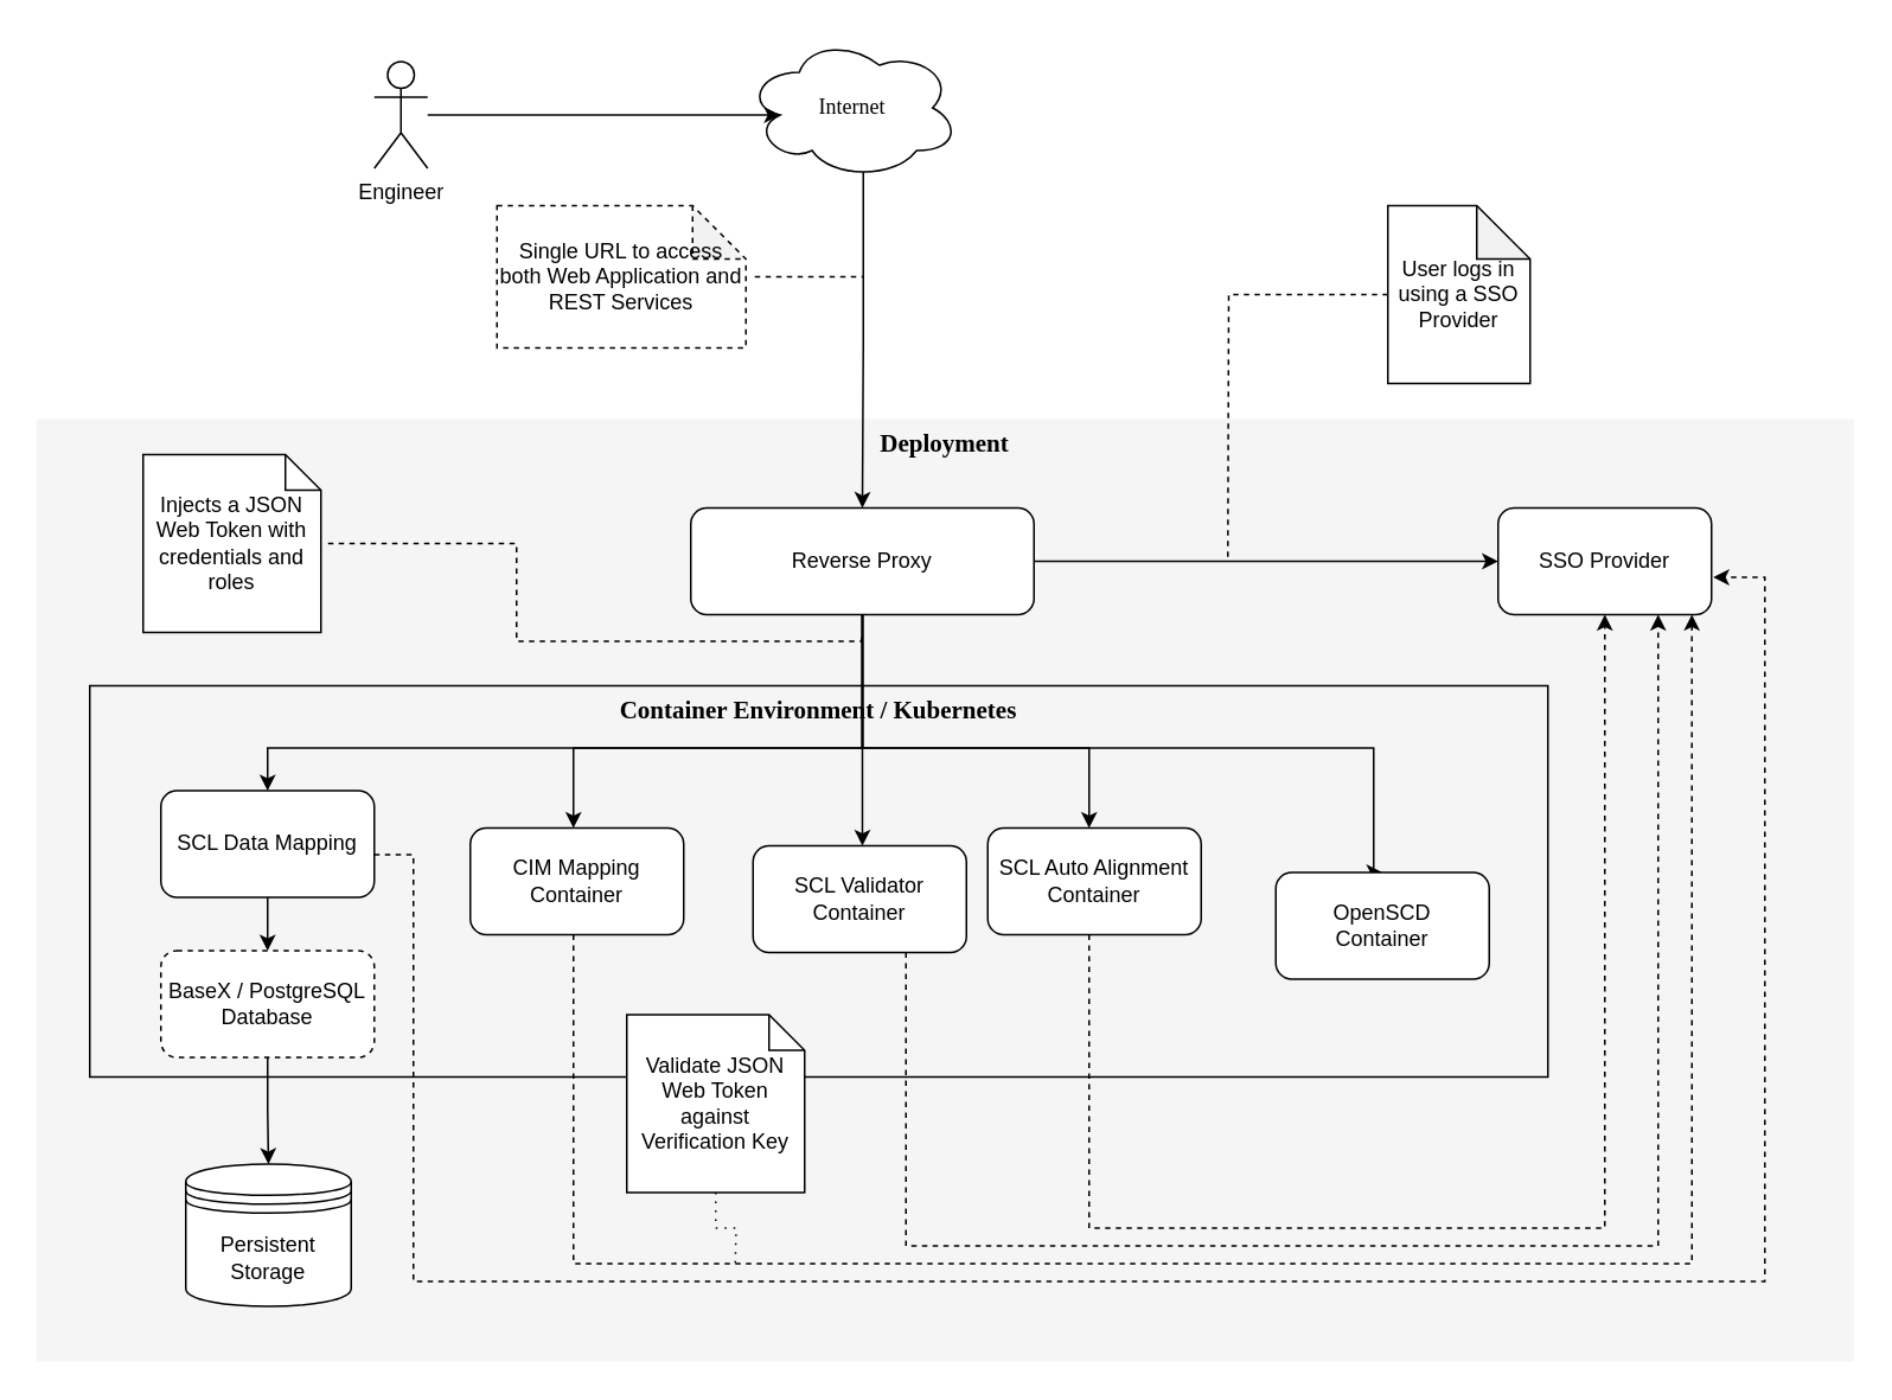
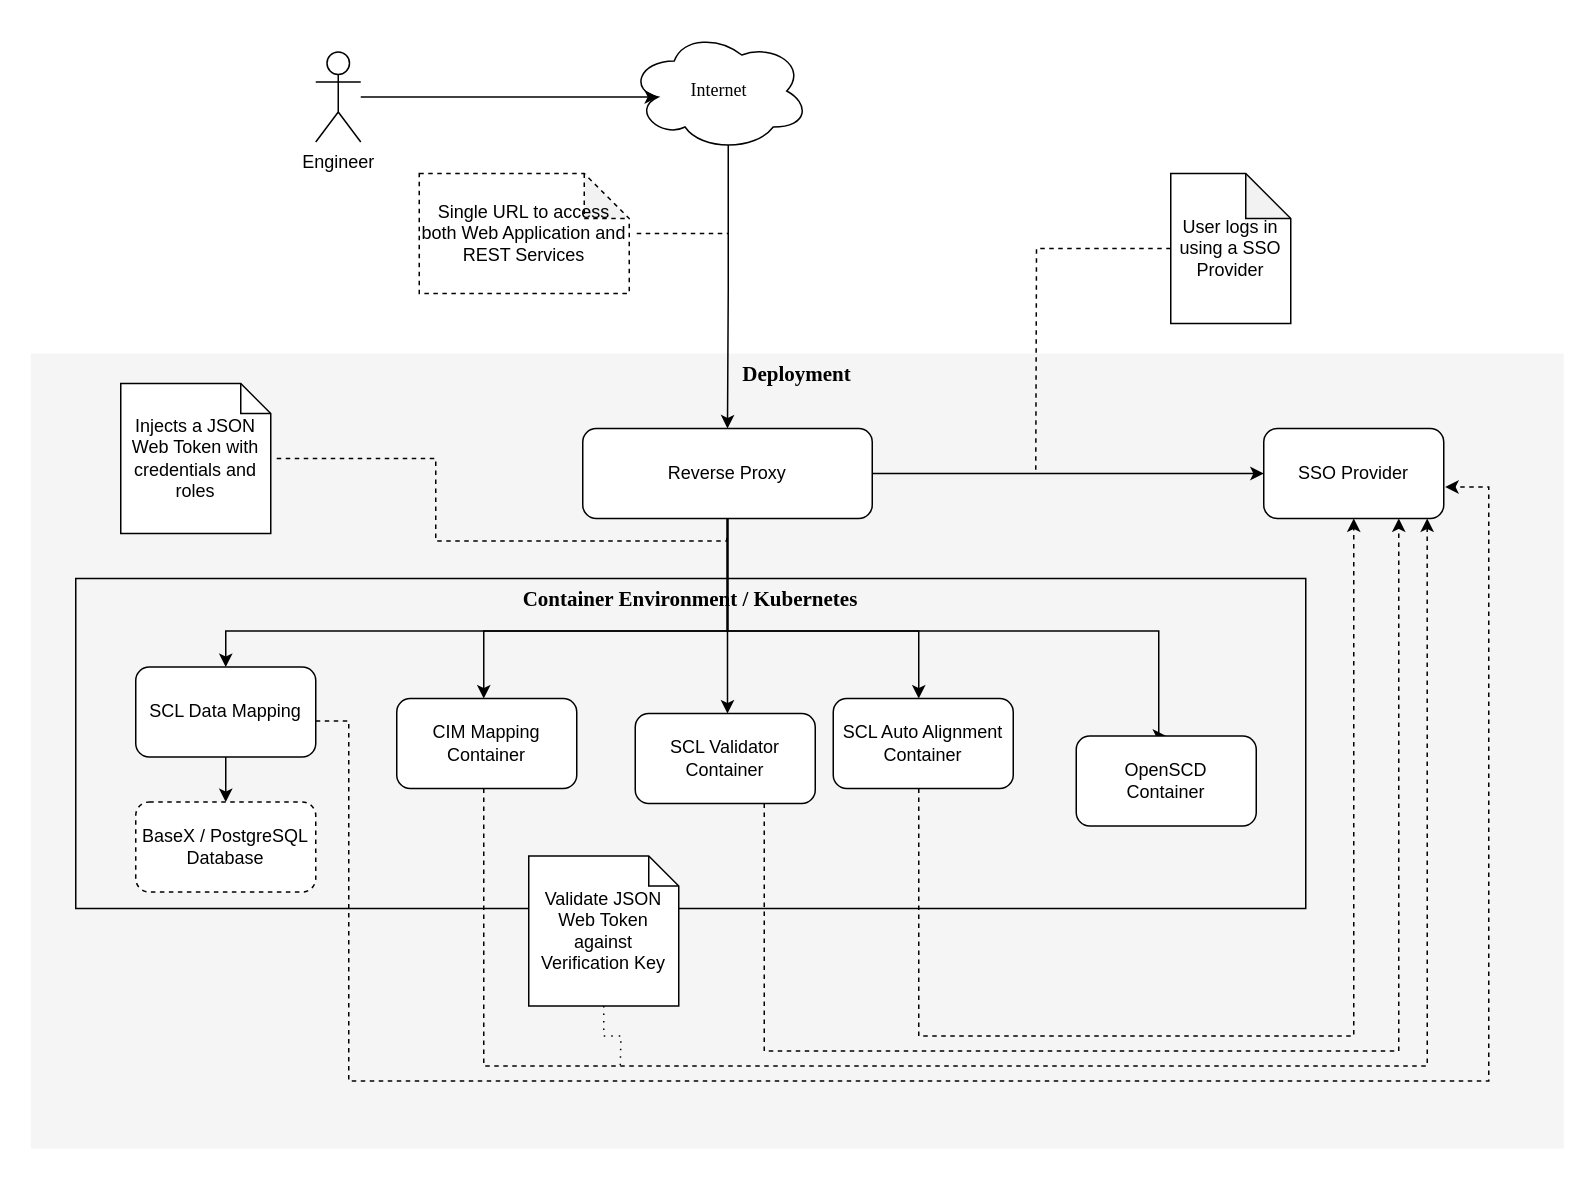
  <mxCell id="0" />
  <mxCell id="1" parent="0" />
  <mxCell id="2" value="Deployment" style="whiteSpace=wrap;html=1;rounded=0;shadow=0;comic=0;strokeWidth=1;fontFamily=Verdana;fontSize=14;fillColor=#f5f5f5;strokeColor=none;fontStyle=1;verticalAlign=top;" parent="1" vertex="1"><mxGeometry x="20" y="235" width="1022" height="530" as="geometry" /></mxCell>
  <mxCell id="3" value="Container Environment / Kubernetes" style="whiteSpace=wrap;html=1;rounded=0;shadow=0;comic=0;strokeWidth=1;fontFamily=Verdana;fontSize=14;fillColor=#f5f5f5;strokeColor=default;fontStyle=1;verticalAlign=top;" parent="1" vertex="1"><mxGeometry x="50" y="385" width="820" height="220" as="geometry" /></mxCell>
  <mxCell id="4" style="edgeStyle=orthogonalEdgeStyle;rounded=0;orthogonalLoop=1;jettySize=auto;html=1;exitX=0.55;exitY=0.95;exitDx=0;exitDy=0;exitPerimeter=0;" parent="1" source="5" target="11" edge="1"><mxGeometry relative="1" as="geometry" /></mxCell>
  <mxCell id="5" value="Internet" style="ellipse;shape=cloud;whiteSpace=wrap;html=1;rounded=0;shadow=0;comic=0;strokeWidth=1;fontFamily=Verdana;fontSize=12;" parent="1" vertex="1"><mxGeometry x="419" y="20" width="120" height="80" as="geometry" /></mxCell>
  <mxCell id="6" style="edgeStyle=orthogonalEdgeStyle;rounded=0;orthogonalLoop=1;jettySize=auto;html=1;entryX=0.16;entryY=0.55;entryDx=0;entryDy=0;entryPerimeter=0;" parent="1" source="7" target="5" edge="1"><mxGeometry relative="1" as="geometry" /></mxCell>
  <mxCell id="7" value="Engineer" style="shape=umlActor;verticalLabelPosition=bottom;verticalAlign=top;html=1;outlineConnect=0;" parent="1" vertex="1"><mxGeometry x="210" y="34" width="30" height="60" as="geometry" /></mxCell>
  <mxCell id="8" style="edgeStyle=orthogonalEdgeStyle;rounded=0;orthogonalLoop=1;jettySize=auto;html=1;" parent="1" source="11" target="12" edge="1"><mxGeometry relative="1" as="geometry" /></mxCell>
  <mxCell id="9" style="edgeStyle=orthogonalEdgeStyle;rounded=0;orthogonalLoop=1;jettySize=auto;html=1;" parent="1" source="11" target="21" edge="1"><mxGeometry relative="1" as="geometry"><Array as="points"><mxPoint x="485" y="420" /><mxPoint x="150" y="420" /></Array></mxGeometry></mxCell>
  <mxCell id="10" style="edgeStyle=orthogonalEdgeStyle;rounded=0;orthogonalLoop=1;jettySize=auto;html=1;entryX=0.5;entryY=0;entryDx=0;entryDy=0;endArrow=classic;endFill=1;" parent="1" source="11" target="36" edge="1"><mxGeometry relative="1" as="geometry"><Array as="points"><mxPoint x="485" y="420" /><mxPoint x="772" y="420" /></Array></mxGeometry></mxCell>
  <mxCell id="11" value="Reverse Proxy" style="rounded=1;whiteSpace=wrap;html=1;" parent="1" vertex="1"><mxGeometry x="388" y="285" width="193" height="60" as="geometry" /></mxCell>
  <mxCell id="12" value="SSO Provider" style="rounded=1;whiteSpace=wrap;html=1;" parent="1" vertex="1"><mxGeometry x="842" y="285" width="120" height="60" as="geometry" /></mxCell>
  <mxCell id="13" style="edgeStyle=orthogonalEdgeStyle;rounded=0;orthogonalLoop=1;jettySize=auto;html=1;dashed=1;entryX=0.5;entryY=1;entryDx=0;entryDy=0;" parent="1" source="14" target="12" edge="1"><mxGeometry relative="1" as="geometry"><Array as="points"><mxPoint x="612" y="690" /><mxPoint x="902" y="690" /></Array></mxGeometry></mxCell>
  <mxCell id="14" value="SCL Auto Alignment Container" style="rounded=1;whiteSpace=wrap;html=1;strokeColor=default;" parent="1" vertex="1"><mxGeometry x="555" y="465" width="120" height="60" as="geometry" /></mxCell>
  <mxCell id="15" style="edgeStyle=orthogonalEdgeStyle;rounded=0;orthogonalLoop=1;jettySize=auto;html=1;entryX=0.908;entryY=1;entryDx=0;entryDy=0;entryPerimeter=0;dashed=1;" parent="1" source="16" target="12" edge="1"><mxGeometry relative="1" as="geometry"><Array as="points"><mxPoint x="322" y="710" /><mxPoint x="951" y="710" /></Array></mxGeometry></mxCell>
  <mxCell id="16" value="CIM Mapping Container" style="rounded=1;whiteSpace=wrap;html=1;strokeColor=default;" parent="1" vertex="1"><mxGeometry x="264" y="465" width="120" height="60" as="geometry" /></mxCell>
  <mxCell id="17" style="edgeStyle=orthogonalEdgeStyle;rounded=0;orthogonalLoop=1;jettySize=auto;html=1;entryX=0.75;entryY=1;entryDx=0;entryDy=0;dashed=1;" parent="1" source="18" target="12" edge="1"><mxGeometry relative="1" as="geometry"><Array as="points"><mxPoint x="509" y="700" /><mxPoint x="932" y="700" /></Array></mxGeometry></mxCell>
  <mxCell id="18" value="SCL Validator Container" style="rounded=1;whiteSpace=wrap;html=1;strokeColor=default;" parent="1" vertex="1"><mxGeometry x="423" y="475" width="120" height="60" as="geometry" /></mxCell>
  <mxCell id="19" style="edgeStyle=orthogonalEdgeStyle;rounded=0;orthogonalLoop=1;jettySize=auto;html=1;entryX=0.5;entryY=0;entryDx=0;entryDy=0;" parent="1" source="21" target="31" edge="1"><mxGeometry relative="1" as="geometry" /></mxCell>
  <mxCell id="20" style="edgeStyle=orthogonalEdgeStyle;rounded=0;orthogonalLoop=1;jettySize=auto;html=1;dashed=1;entryX=1.008;entryY=0.65;entryDx=0;entryDy=0;entryPerimeter=0;" parent="1" source="21" target="12" edge="1"><mxGeometry relative="1" as="geometry"><Array as="points"><mxPoint x="232" y="480" /><mxPoint x="232" y="720" /><mxPoint x="992" y="720" /><mxPoint x="992" y="324" /></Array></mxGeometry></mxCell>
  <mxCell id="21" value="SCL Data Mapping" style="rounded=1;whiteSpace=wrap;html=1;strokeColor=default;" parent="1" vertex="1"><mxGeometry x="90" y="444" width="120" height="60" as="geometry" /></mxCell>
  <mxCell id="22" style="edgeStyle=orthogonalEdgeStyle;rounded=0;orthogonalLoop=1;jettySize=auto;html=1;" parent="1" source="11" target="16" edge="1"><mxGeometry relative="1" as="geometry"><Array as="points"><mxPoint x="485" y="420" /><mxPoint x="322" y="420" /></Array></mxGeometry></mxCell>
  <mxCell id="23" style="edgeStyle=orthogonalEdgeStyle;rounded=0;orthogonalLoop=1;jettySize=auto;html=1;" parent="1" source="11" target="14" edge="1"><mxGeometry relative="1" as="geometry"><Array as="points"><mxPoint x="485" y="420" /><mxPoint x="612" y="420" /></Array></mxGeometry></mxCell>
  <mxCell id="24" style="edgeStyle=orthogonalEdgeStyle;rounded=0;orthogonalLoop=1;jettySize=auto;html=1;" parent="1" source="11" target="18" edge="1"><mxGeometry relative="1" as="geometry"><Array as="points"><mxPoint x="485" y="450" /><mxPoint x="485" y="450" /></Array></mxGeometry></mxCell>
- <mxCell id="25" value="Persistent &lt;br&gt;Storage" style="shape=datastore;whiteSpace=wrap;html=1;strokeColor=default;" parent="1" vertex="1"><mxGeometry x="104" y="654" width="93" height="80" as="geometry" /></mxCell>
  <mxCell id="26" style="edgeStyle=orthogonalEdgeStyle;rounded=0;orthogonalLoop=1;jettySize=auto;html=1;dashed=1;endArrow=none;endFill=0;" parent="1" edge="1"><mxGeometry relative="1" as="geometry"><mxPoint x="484" y="355" as="targetPoint" /><mxPoint x="184" y="305" as="sourcePoint" /><Array as="points"><mxPoint x="290" y="305" /><mxPoint x="290" y="360" /><mxPoint x="484" y="360" /></Array></mxGeometry></mxCell>
  <mxCell id="27" value="Injects a JSON Web Token with credentials and roles" style="shape=note;size=20;whiteSpace=wrap;html=1;strokeColor=default;" parent="1" vertex="1"><mxGeometry x="80" y="255" width="100" height="100" as="geometry" /></mxCell>
  <mxCell id="28" style="edgeStyle=orthogonalEdgeStyle;rounded=0;orthogonalLoop=1;jettySize=auto;html=1;dashed=1;endArrow=none;endFill=0;" parent="1" source="29" edge="1"><mxGeometry relative="1" as="geometry"><mxPoint x="690" y="315" as="targetPoint" /></mxGeometry></mxCell>
  <mxCell id="29" value="User logs in using a SSO Provider" style="shape=note;whiteSpace=wrap;html=1;backgroundOutline=1;darkOpacity=0.05;strokeColor=default;" parent="1" vertex="1"><mxGeometry x="780" y="115" width="80" height="100" as="geometry" /></mxCell>
- <mxCell id="30" style="edgeStyle=orthogonalEdgeStyle;rounded=0;orthogonalLoop=1;jettySize=auto;html=1;entryX=0.5;entryY=0;entryDx=0;entryDy=0;" parent="1" source="31" target="25" edge="1"><mxGeometry relative="1" as="geometry" /></mxCell>
  <mxCell id="31" value="BaseX / PostgreSQL Database" style="rounded=1;whiteSpace=wrap;html=1;strokeColor=default;dashed=1;" parent="1" vertex="1"><mxGeometry x="90" y="534" width="120" height="60" as="geometry" /></mxCell>
  <mxCell id="32" style="edgeStyle=orthogonalEdgeStyle;rounded=0;orthogonalLoop=1;jettySize=auto;html=1;dashed=1;endArrow=none;endFill=0;" parent="1" edge="1"><mxGeometry relative="1" as="geometry"><mxPoint x="485" y="155" as="targetPoint" /><mxPoint x="424" y="155" as="sourcePoint" /></mxGeometry></mxCell>
  <mxCell id="33" value="Single URL to access both Web Application and REST Services" style="shape=note;whiteSpace=wrap;html=1;backgroundOutline=1;darkOpacity=0.05;dashed=1;strokeColor=default;" parent="1" vertex="1"><mxGeometry x="279" y="115" width="140" height="80" as="geometry" /></mxCell>
  <mxCell id="34" style="edgeStyle=orthogonalEdgeStyle;rounded=0;orthogonalLoop=1;jettySize=auto;html=1;dashed=1;dashPattern=1 4;endArrow=none;endFill=0;" parent="1" source="35" edge="1"><mxGeometry relative="1" as="geometry"><mxPoint x="413" y="710" as="targetPoint" /></mxGeometry></mxCell>
  <mxCell id="35" value="Validate JSON Web Token against Verification Key" style="shape=note;size=20;whiteSpace=wrap;html=1;strokeColor=default;" parent="1" vertex="1"><mxGeometry x="352" y="570" width="100" height="100" as="geometry" /></mxCell>
  <mxCell id="36" value="OpenSCD&lt;br&gt;Container" style="rounded=1;whiteSpace=wrap;html=1;strokeColor=default;" parent="1" vertex="1"><mxGeometry x="717" y="490" width="120" height="60" as="geometry" /></mxCell>
